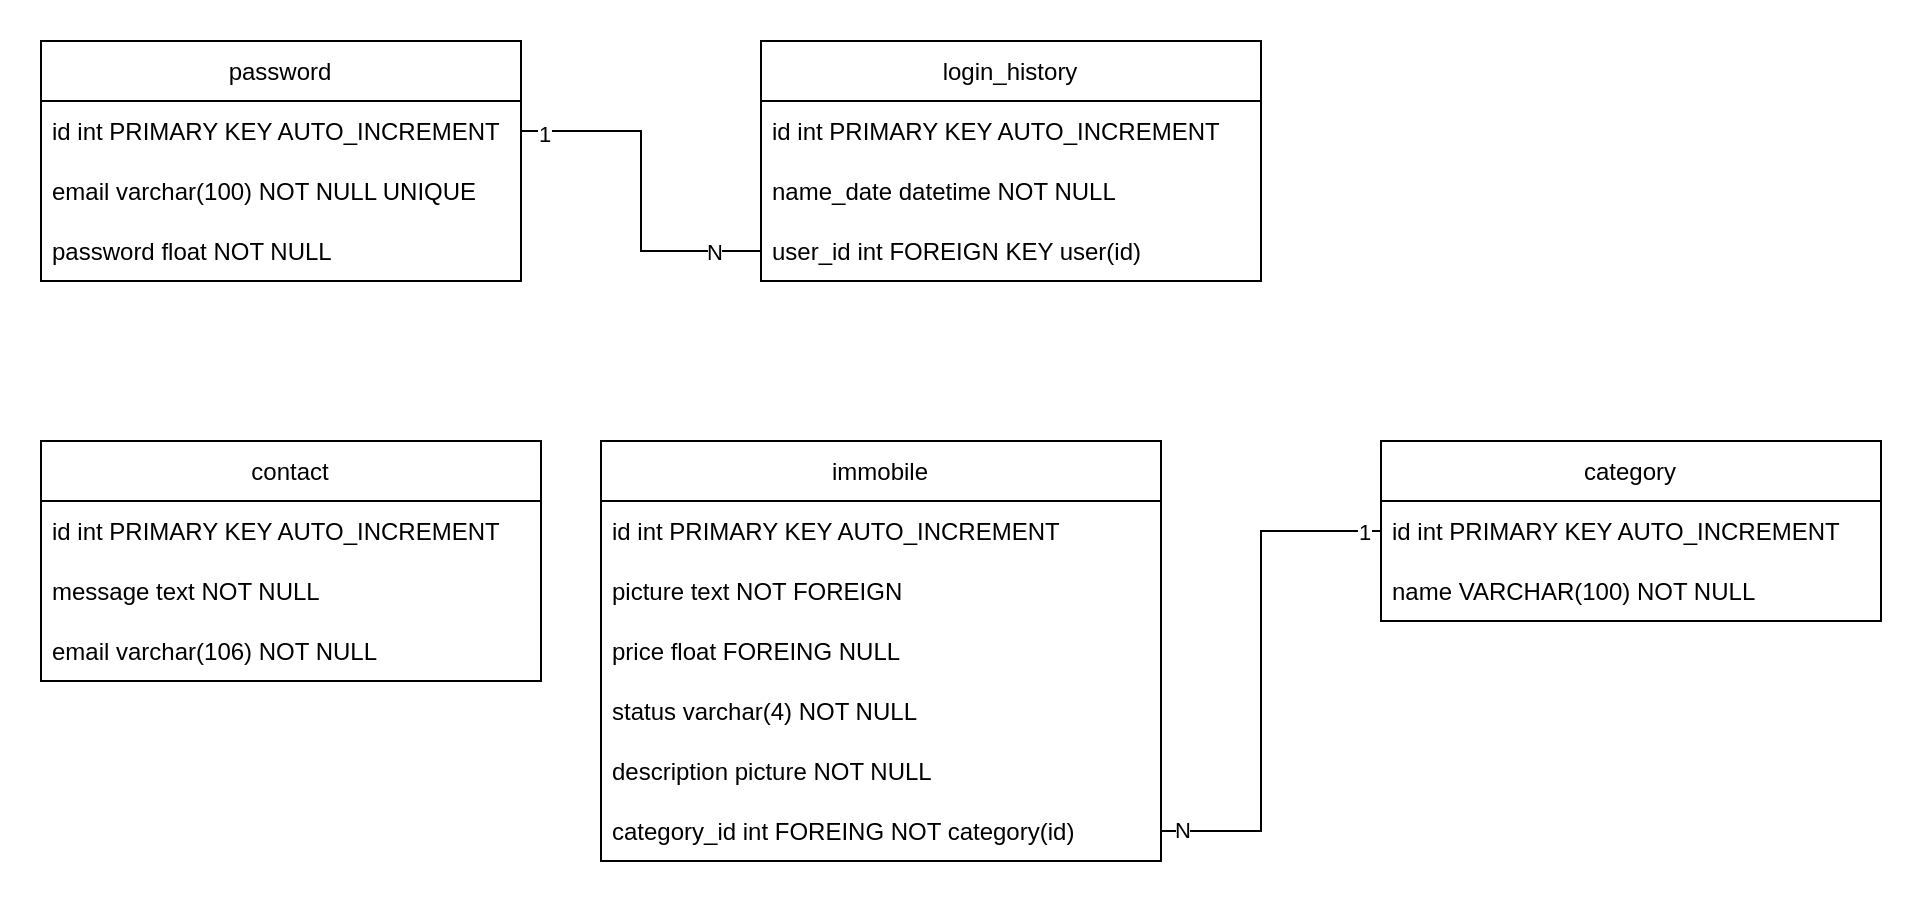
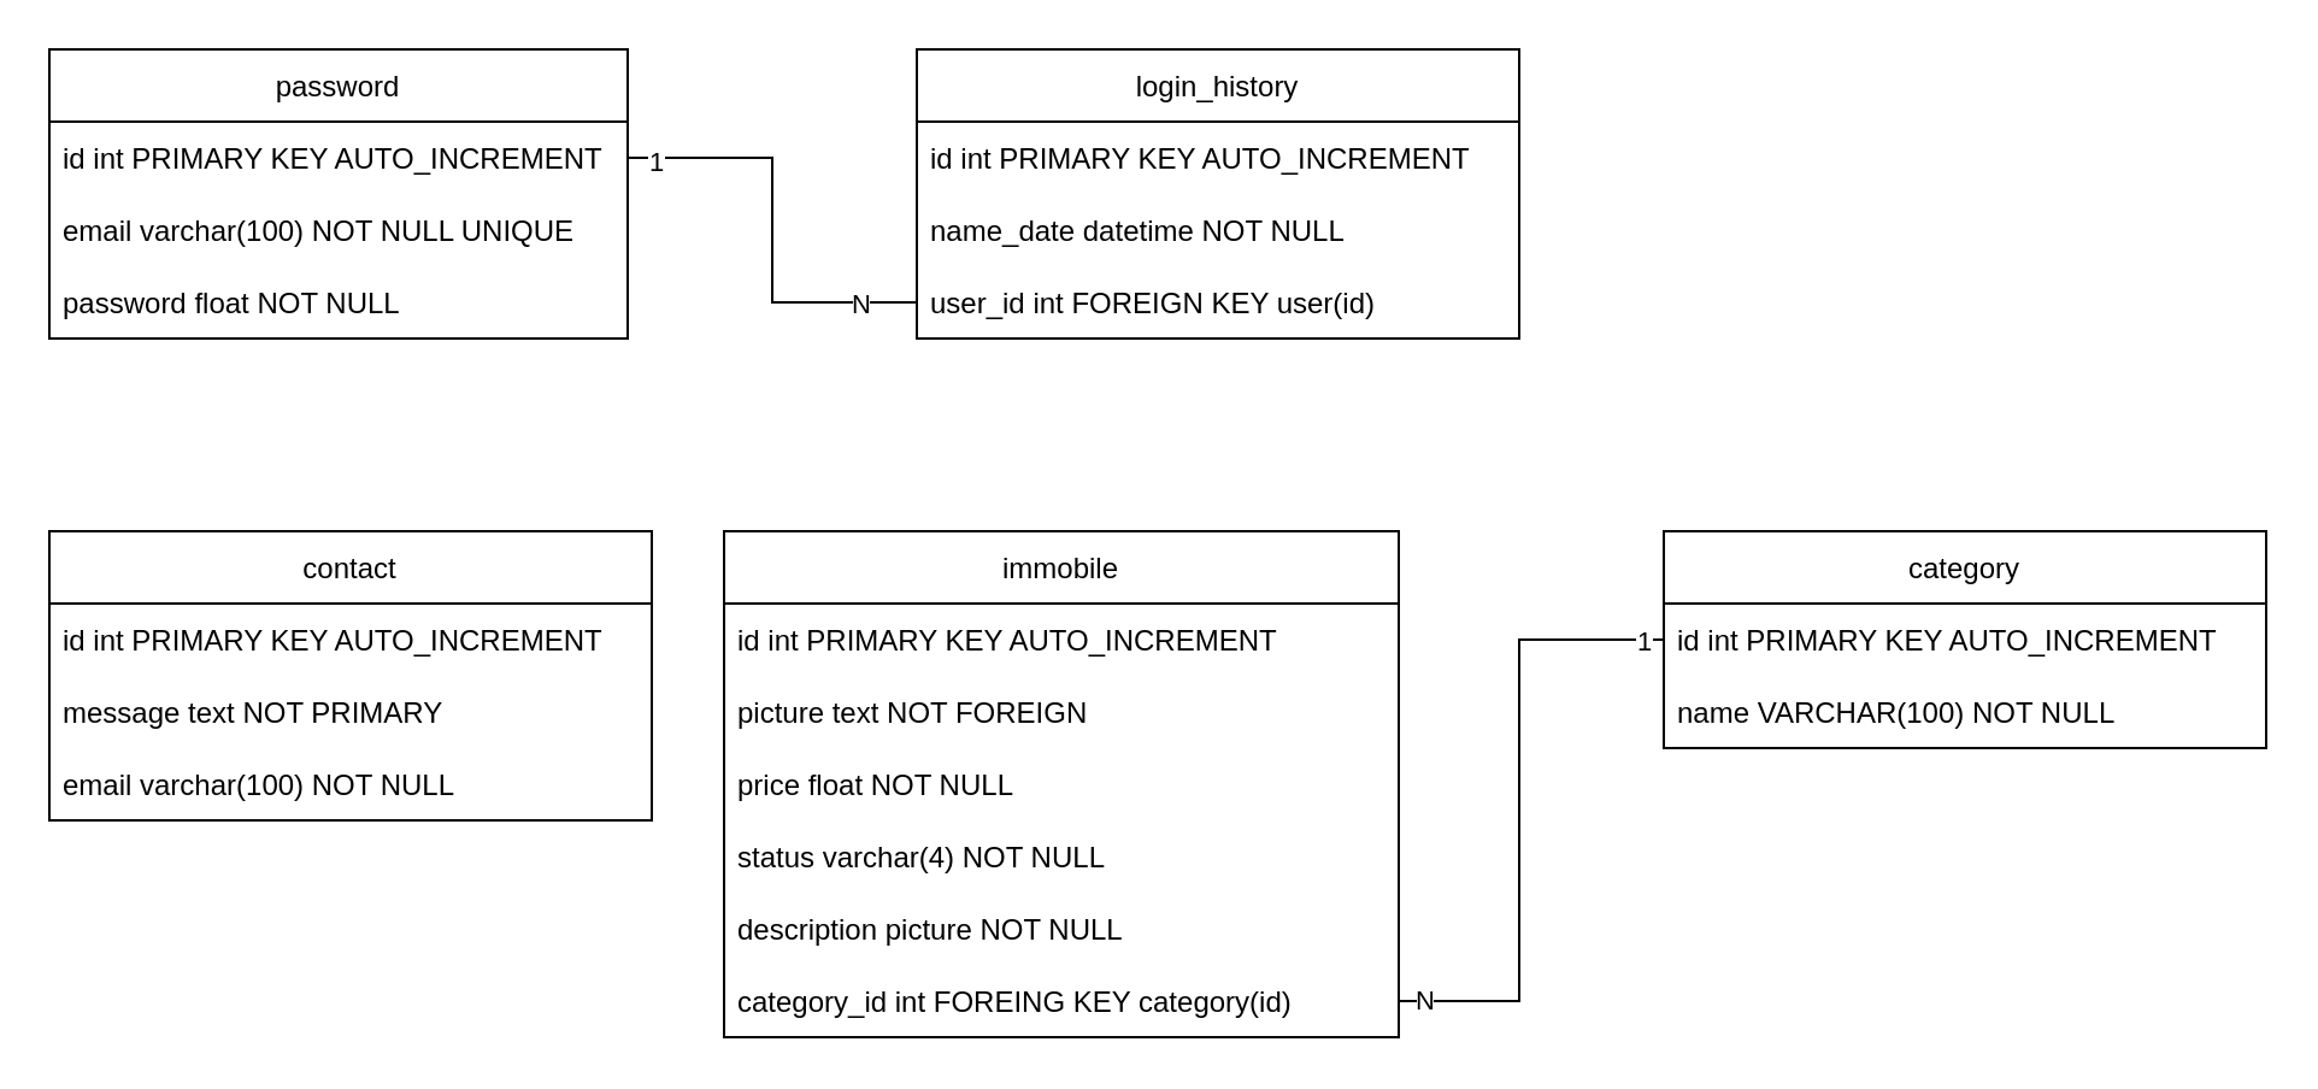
  <mxCell id="0" />
  <mxCell id="1" parent="0" />
  <mxCell id="2" value="password" style="swimlane;fontStyle=0;childLayout=stackLayout;horizontal=1;startSize=30;horizontalStack=0;resizeParent=1;resizeParentMax=0;resizeLast=0;collapsible=1;marginBottom=0;" vertex="1" parent="1"><mxGeometry y="20" width="240" height="120" as="geometry" x="20" /></mxCell>
  <mxCell id="3" value="id int PRIMARY KEY AUTO_INCREMENT" style="text;strokeColor=none;fillColor=none;align=left;verticalAlign=middle;spacingLeft=4;spacingRight=4;overflow=hidden;points=[[0,0.5],[1,0.5]];portConstraint=eastwest;rotatable=0;" vertex="1" parent="2"><mxGeometry y="30" width="240" height="30" as="geometry" /></mxCell>
  <mxCell id="4" value="email varchar(100) NOT NULL UNIQUE" style="text;strokeColor=none;fillColor=none;align=left;verticalAlign=middle;spacingLeft=4;spacingRight=4;overflow=hidden;points=[[0,0.5],[1,0.5]];portConstraint=eastwest;rotatable=0;" vertex="1" parent="2"><mxGeometry y="60" width="240" height="30" as="geometry" /></mxCell>
  <mxCell id="5" value="password float NOT NULL" style="text;strokeColor=none;fillColor=none;align=left;verticalAlign=middle;spacingLeft=4;spacingRight=4;overflow=hidden;points=[[0,0.5],[1,0.5]];portConstraint=eastwest;rotatable=0;" vertex="1" parent="2"><mxGeometry y="90" width="240" height="30" as="geometry" /></mxCell>
  <mxCell id="6" value="contact" style="swimlane;fontStyle=0;childLayout=stackLayout;horizontal=1;startSize=30;horizontalStack=0;resizeParent=1;resizeParentMax=0;resizeLast=0;collapsible=1;marginBottom=0;" vertex="1" parent="1"><mxGeometry y="220" width="250" height="120" as="geometry" x="20" /></mxCell>
  <mxCell id="7" value="id int PRIMARY KEY AUTO_INCREMENT" style="text;strokeColor=none;fillColor=none;align=left;verticalAlign=middle;spacingLeft=4;spacingRight=4;overflow=hidden;points=[[0,0.5],[1,0.5]];portConstraint=eastwest;rotatable=0;" vertex="1" parent="6"><mxGeometry y="30" width="250" height="30" as="geometry" /></mxCell>
- <mxCell id="8" value="message text NOT NULL" style="text;strokeColor=none;fillColor=none;align=left;verticalAlign=middle;spacingLeft=4;spacingRight=4;overflow=hidden;points=[[0,0.5],[1,0.5]];portConstraint=eastwest;rotatable=0;" vertex="1" parent="6"><mxGeometry y="60" width="250" height="30" as="geometry" /></mxCell>
- <mxCell id="9" value="email varchar(106) NOT NULL" style="text;strokeColor=none;fillColor=none;align=left;verticalAlign=middle;spacingLeft=4;spacingRight=4;overflow=hidden;points=[[0,0.5],[1,0.5]];portConstraint=eastwest;rotatable=0;" vertex="1" parent="6"><mxGeometry y="90" width="250" height="30" as="geometry" /></mxCell>
+ <mxCell id="8" value="message text NOT PRIMARY" style="text;strokeColor=none;fillColor=none;align=left;verticalAlign=middle;spacingLeft=4;spacingRight=4;overflow=hidden;points=[[0,0.5],[1,0.5]];portConstraint=eastwest;rotatable=0;" vertex="1" parent="6"><mxGeometry y="60" width="250" height="30" as="geometry" /></mxCell>
+ <mxCell id="9" value="email varchar(100) NOT NULL" style="text;strokeColor=none;fillColor=none;align=left;verticalAlign=middle;spacingLeft=4;spacingRight=4;overflow=hidden;points=[[0,0.5],[1,0.5]];portConstraint=eastwest;rotatable=0;" vertex="1" parent="6"><mxGeometry y="90" width="250" height="30" as="geometry" /></mxCell>
  <mxCell id="10" value="immobile" style="swimlane;fontStyle=0;childLayout=stackLayout;horizontal=1;startSize=30;horizontalStack=0;resizeParent=1;resizeParentMax=0;resizeLast=0;collapsible=1;marginBottom=0;" vertex="1" parent="1"><mxGeometry x="300" y="220" width="280" height="210" as="geometry" /></mxCell>
  <mxCell id="11" value="id int PRIMARY KEY AUTO_INCREMENT" style="text;strokeColor=none;fillColor=none;align=left;verticalAlign=middle;spacingLeft=4;spacingRight=4;overflow=hidden;points=[[0,0.5],[1,0.5]];portConstraint=eastwest;rotatable=0;" vertex="1" parent="10"><mxGeometry y="30" width="280" height="30" as="geometry" /></mxCell>
  <mxCell id="12" value="picture text NOT FOREIGN" style="text;strokeColor=none;fillColor=none;align=left;verticalAlign=middle;spacingLeft=4;spacingRight=4;overflow=hidden;points=[[0,0.5],[1,0.5]];portConstraint=eastwest;rotatable=0;" vertex="1" parent="10"><mxGeometry y="60" width="280" height="30" as="geometry" /></mxCell>
- <mxCell id="13" value="price float FOREING NULL" style="text;strokeColor=none;fillColor=none;align=left;verticalAlign=middle;spacingLeft=4;spacingRight=4;overflow=hidden;points=[[0,0.5],[1,0.5]];portConstraint=eastwest;rotatable=0;" vertex="1" parent="10"><mxGeometry y="90" width="280" height="30" as="geometry" /></mxCell>
+ <mxCell id="13" value="price float NOT NULL" style="text;strokeColor=none;fillColor=none;align=left;verticalAlign=middle;spacingLeft=4;spacingRight=4;overflow=hidden;points=[[0,0.5],[1,0.5]];portConstraint=eastwest;rotatable=0;" vertex="1" parent="10"><mxGeometry y="90" width="280" height="30" as="geometry" /></mxCell>
  <mxCell id="14" value="status varchar(4) NOT NULL" style="text;strokeColor=none;fillColor=none;align=left;verticalAlign=middle;spacingLeft=4;spacingRight=4;overflow=hidden;points=[[0,0.5],[1,0.5]];portConstraint=eastwest;rotatable=0;" vertex="1" parent="10"><mxGeometry y="120" width="280" height="30" as="geometry" /></mxCell>
  <mxCell id="15" value="description picture NOT NULL" style="text;strokeColor=none;fillColor=none;align=left;verticalAlign=middle;spacingLeft=4;spacingRight=4;overflow=hidden;points=[[0,0.5],[1,0.5]];portConstraint=eastwest;rotatable=0;" vertex="1" parent="10"><mxGeometry y="150" width="280" height="30" as="geometry" /></mxCell>
- <mxCell id="16" value="category_id int FOREING NOT category(id)" style="text;strokeColor=none;fillColor=none;align=left;verticalAlign=middle;spacingLeft=4;spacingRight=4;overflow=hidden;points=[[0,0.5],[1,0.5]];portConstraint=eastwest;rotatable=0;" vertex="1" parent="10"><mxGeometry y="180" width="280" height="30" as="geometry" /></mxCell>
+ <mxCell id="16" value="category_id int FOREING KEY category(id)" style="text;strokeColor=none;fillColor=none;align=left;verticalAlign=middle;spacingLeft=4;spacingRight=4;overflow=hidden;points=[[0,0.5],[1,0.5]];portConstraint=eastwest;rotatable=0;" vertex="1" parent="10"><mxGeometry y="180" width="280" height="30" as="geometry" /></mxCell>
  <mxCell id="17" value="category" style="swimlane;fontStyle=0;childLayout=stackLayout;horizontal=1;startSize=30;horizontalStack=0;resizeParent=1;resizeParentMax=0;resizeLast=0;collapsible=1;marginBottom=0;" vertex="1" parent="1"><mxGeometry x="690" y="220" width="250" height="90" as="geometry" /></mxCell>
  <mxCell id="18" value="id int PRIMARY KEY AUTO_INCREMENT" style="text;strokeColor=none;fillColor=none;align=left;verticalAlign=middle;spacingLeft=4;spacingRight=4;overflow=hidden;points=[[0,0.5],[1,0.5]];portConstraint=eastwest;rotatable=0;" vertex="1" parent="17"><mxGeometry y="30" width="250" height="30" as="geometry" /></mxCell>
  <mxCell id="19" value="name VARCHAR(100) NOT NULL" style="text;strokeColor=none;fillColor=none;align=left;verticalAlign=middle;spacingLeft=4;spacingRight=4;overflow=hidden;points=[[0,0.5],[1,0.5]];portConstraint=eastwest;rotatable=0;" vertex="1" parent="17"><mxGeometry y="60" width="250" height="30" as="geometry" /></mxCell>
  <mxCell id="20" value="" style="endArrow=none;html=1;rounded=0;entryX=0;entryY=0.5;entryDx=0;entryDy=0;exitX=1;exitY=0.5;exitDx=0;exitDy=0;" edge="1" parent="1" source="16" target="18"><mxGeometry width="50" height="50" relative="1" as="geometry"><mxPoint x="610" y="350" as="sourcePoint" /><mxPoint x="660" y="300" as="targetPoint" /><Array as="points"><mxPoint x="630" y="415" /><mxPoint x="630" y="265" /></Array></mxGeometry></mxCell>
  <mxCell id="21" value="1" style="edgeLabel;html=1;align=center;verticalAlign=middle;resizable=0;points=[];" vertex="1" connectable="0" parent="20"><mxGeometry x="0.932" relative="1" as="geometry"><mxPoint as="offset" /></mxGeometry></mxCell>
  <mxCell id="22" value="N" style="edgeLabel;html=1;align=center;verticalAlign=middle;resizable=0;points=[];" vertex="1" connectable="0" parent="20"><mxGeometry x="-0.938" y="1" relative="1" as="geometry"><mxPoint x="2" as="offset" /></mxGeometry></mxCell>
  <mxCell id="23" value="login_history" style="swimlane;fontStyle=0;childLayout=stackLayout;horizontal=1;startSize=30;horizontalStack=0;resizeParent=1;resizeParentMax=0;resizeLast=0;collapsible=1;marginBottom=0;" vertex="1" parent="1"><mxGeometry x="380" y="20" width="250" height="120" as="geometry" /></mxCell>
  <mxCell id="24" value="id int PRIMARY KEY AUTO_INCREMENT" style="text;strokeColor=none;fillColor=none;align=left;verticalAlign=middle;spacingLeft=4;spacingRight=4;overflow=hidden;points=[[0,0.5],[1,0.5]];portConstraint=eastwest;rotatable=0;" vertex="1" parent="23"><mxGeometry y="30" width="250" height="30" as="geometry" /></mxCell>
  <mxCell id="25" value="name_date datetime NOT NULL" style="text;strokeColor=none;fillColor=none;align=left;verticalAlign=middle;spacingLeft=4;spacingRight=4;overflow=hidden;points=[[0,0.5],[1,0.5]];portConstraint=eastwest;rotatable=0;" vertex="1" parent="23"><mxGeometry y="60" width="250" height="30" as="geometry" /></mxCell>
  <mxCell id="26" value="user_id int FOREIGN KEY user(id)" style="text;strokeColor=none;fillColor=none;align=left;verticalAlign=middle;spacingLeft=4;spacingRight=4;overflow=hidden;points=[[0,0.5],[1,0.5]];portConstraint=eastwest;rotatable=0;" vertex="1" parent="23"><mxGeometry y="90" width="250" height="30" as="geometry" /></mxCell>
  <mxCell id="27" value="" style="endArrow=none;html=1;rounded=0;entryX=0;entryY=0.5;entryDx=0;entryDy=0;exitX=1;exitY=0.5;exitDx=0;exitDy=0;" edge="1" parent="1" source="3" target="26"><mxGeometry width="50" height="50" relative="1" as="geometry"><mxPoint x="300" y="160" as="sourcePoint" /><mxPoint x="350" y="110" as="targetPoint" /><Array as="points"><mxPoint x="320" y="65" /><mxPoint x="320" y="125" /></Array></mxGeometry></mxCell>
  <mxCell id="28" value="1" style="edgeLabel;html=1;align=center;verticalAlign=middle;resizable=0;points=[];" vertex="1" connectable="0" parent="27"><mxGeometry x="-0.88" y="-1" relative="1" as="geometry"><mxPoint as="offset" /></mxGeometry></mxCell>
  <mxCell id="29" value="N" style="edgeLabel;html=1;align=center;verticalAlign=middle;resizable=0;points=[];" vertex="1" connectable="0" parent="27"><mxGeometry x="0.729" relative="1" as="geometry"><mxPoint as="offset" /></mxGeometry></mxCell>
